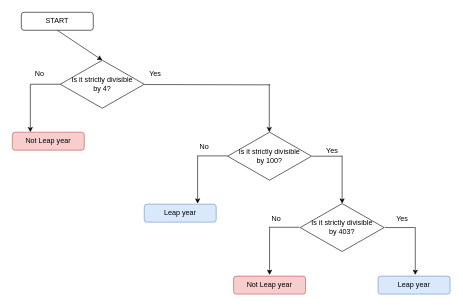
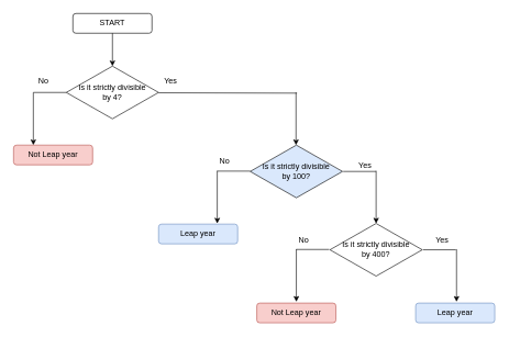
  <mxCell id="0" />
  <mxCell id="1" parent="0" />
- <mxCell id="2" value="START" style="rounded=1;whiteSpace=wrap;html=1;" vertex="1" parent="1"><mxGeometry x="35" y="20" width="120" height="30" as="geometry" /></mxCell>
+ <mxCell id="2" value="START" style="rounded=1;whiteSpace=wrap;html=1;" vertex="1" parent="1"><mxGeometry x="110" y="20" width="120" height="30" as="geometry" /></mxCell>
  <mxCell id="3" value="" style="endArrow=classic;html=1;rounded=0;exitX=0.5;exitY=1;exitDx=0;exitDy=0;" edge="1" parent="1" source="2"><mxGeometry width="50" height="50" relative="1" as="geometry"><mxPoint x="350" y="300" as="sourcePoint" /><mxPoint x="170" y="100" as="targetPoint" /></mxGeometry></mxCell>
  <mxCell id="4" value="Is it strictly divisible &lt;br&gt;by 4?" style="rhombus;whiteSpace=wrap;html=1;" vertex="1" parent="1"><mxGeometry x="100" y="100" width="140" height="80" as="geometry" /></mxCell>
  <mxCell id="5" value="" style="endArrow=none;html=1;rounded=0;" edge="1" parent="1"><mxGeometry width="50" height="50" relative="1" as="geometry"><mxPoint x="50" y="140" as="sourcePoint" /><mxPoint x="100" y="140" as="targetPoint" /></mxGeometry></mxCell>
  <mxCell id="6" value="" style="endArrow=classic;html=1;rounded=0;" edge="1" parent="1"><mxGeometry width="50" height="50" relative="1" as="geometry"><mxPoint x="50" y="140" as="sourcePoint" /><mxPoint x="50" y="220" as="targetPoint" /></mxGeometry></mxCell>
  <mxCell id="7" value="Not Leap year" style="rounded=1;whiteSpace=wrap;html=1;fillColor=#f8cecc;strokeColor=#b85450;" vertex="1" parent="1"><mxGeometry x="20" y="220" width="120" height="30" as="geometry" /></mxCell>
  <mxCell id="8" value="No" style="text;html=1;align=center;verticalAlign=middle;resizable=0;points=[];autosize=1;strokeColor=none;fillColor=none;" vertex="1" parent="1"><mxGeometry x="45" y="108" width="40" height="30" as="geometry" /></mxCell>
  <mxCell id="9" value="" style="endArrow=none;html=1;rounded=0;" edge="1" parent="1"><mxGeometry width="50" height="50" relative="1" as="geometry"><mxPoint x="240" y="140.5" as="sourcePoint" /><mxPoint x="450" y="141" as="targetPoint" /></mxGeometry></mxCell>
  <mxCell id="10" value="" style="endArrow=classic;html=1;rounded=0;" edge="1" parent="1"><mxGeometry width="50" height="50" relative="1" as="geometry"><mxPoint x="448.5" y="140" as="sourcePoint" /><mxPoint x="448.5" y="220" as="targetPoint" /></mxGeometry></mxCell>
  <mxCell id="11" value="Leap year" style="rounded=1;whiteSpace=wrap;html=1;fillColor=#dae8fc;strokeColor=#6c8ebf;" vertex="1" parent="1"><mxGeometry x="630" y="460" width="120" height="30" as="geometry" /></mxCell>
- <mxCell id="12" value="Is it strictly divisible &lt;br&gt;by 100?" style="rhombus;whiteSpace=wrap;html=1;" vertex="1" parent="1"><mxGeometry x="379" y="220" width="140" height="80" as="geometry" /></mxCell>
+ <mxCell id="12" value="Is it strictly divisible &lt;br&gt;by 100?" style="rhombus;whiteSpace=wrap;html=1;fillColor=#dae8fc;" vertex="1" parent="1"><mxGeometry x="379" y="220" width="140" height="80" as="geometry" /></mxCell>
  <mxCell id="13" value="" style="endArrow=none;html=1;rounded=0;" edge="1" parent="1"><mxGeometry width="50" height="50" relative="1" as="geometry"><mxPoint x="641" y="379" as="sourcePoint" /><mxPoint x="691" y="379" as="targetPoint" /></mxGeometry></mxCell>
  <mxCell id="14" value="" style="endArrow=none;html=1;rounded=0;" edge="1" parent="1"><mxGeometry width="50" height="50" relative="1" as="geometry"><mxPoint x="329" y="259.5" as="sourcePoint" /><mxPoint x="379" y="259.5" as="targetPoint" /></mxGeometry></mxCell>
  <mxCell id="15" value="" style="endArrow=classic;html=1;rounded=0;" edge="1" parent="1"><mxGeometry width="50" height="50" relative="1" as="geometry"><mxPoint x="692" y="378" as="sourcePoint" /><mxPoint x="692" y="458" as="targetPoint" /></mxGeometry></mxCell>
  <mxCell id="16" value="" style="endArrow=classic;html=1;rounded=0;" edge="1" parent="1"><mxGeometry width="50" height="50" relative="1" as="geometry"><mxPoint x="329" y="259" as="sourcePoint" /><mxPoint x="329" y="339" as="targetPoint" /></mxGeometry></mxCell>
  <mxCell id="17" value="No" style="text;html=1;align=center;verticalAlign=middle;resizable=0;points=[];autosize=1;strokeColor=none;fillColor=none;" vertex="1" parent="1"><mxGeometry x="320" y="230" width="40" height="30" as="geometry" /></mxCell>
  <mxCell id="18" value="Leap year" style="rounded=1;whiteSpace=wrap;html=1;fillColor=#dae8fc;strokeColor=#6c8ebf;" vertex="1" parent="1"><mxGeometry x="240" y="340" width="120" height="30" as="geometry" /></mxCell>
  <mxCell id="19" value="" style="endArrow=none;html=1;rounded=0;" edge="1" parent="1"><mxGeometry width="50" height="50" relative="1" as="geometry"><mxPoint x="520" y="260" as="sourcePoint" /><mxPoint x="570" y="260" as="targetPoint" /></mxGeometry></mxCell>
  <mxCell id="20" value="" style="endArrow=classic;html=1;rounded=0;" edge="1" parent="1"><mxGeometry width="50" height="50" relative="1" as="geometry"><mxPoint x="570" y="259" as="sourcePoint" /><mxPoint x="570" y="339" as="targetPoint" /></mxGeometry></mxCell>
  <mxCell id="21" value="Yes" style="text;html=1;align=center;verticalAlign=middle;resizable=0;points=[];autosize=1;strokeColor=none;fillColor=none;" vertex="1" parent="1"><mxGeometry x="238" y="107" width="40" height="30" as="geometry" /></mxCell>
  <mxCell id="22" value="Yes" style="text;html=1;align=center;verticalAlign=middle;resizable=0;points=[];autosize=1;strokeColor=none;fillColor=none;" vertex="1" parent="1"><mxGeometry x="533" y="236" width="40" height="30" as="geometry" /></mxCell>
  <mxCell id="23" value="Yes" style="text;html=1;align=center;verticalAlign=middle;resizable=0;points=[];autosize=1;strokeColor=none;fillColor=none;" vertex="1" parent="1"><mxGeometry x="650" y="350" width="40" height="30" as="geometry" /></mxCell>
- <mxCell id="24" value="Is it strictly divisible &lt;br&gt;by 403?" style="rhombus;whiteSpace=wrap;html=1;" vertex="1" parent="1"><mxGeometry x="500" y="339" width="140" height="80" as="geometry" /></mxCell>
+ <mxCell id="24" value="Is it strictly divisible &lt;br&gt;by 400?" style="rhombus;whiteSpace=wrap;html=1;" vertex="1" parent="1"><mxGeometry x="500" y="339" width="140" height="80" as="geometry" /></mxCell>
  <mxCell id="25" value="" style="endArrow=none;html=1;rounded=0;" edge="1" parent="1"><mxGeometry width="50" height="50" relative="1" as="geometry"><mxPoint x="449" y="378.5" as="sourcePoint" /><mxPoint x="499" y="378.5" as="targetPoint" /></mxGeometry></mxCell>
  <mxCell id="26" value="" style="endArrow=classic;html=1;rounded=0;" edge="1" parent="1"><mxGeometry width="50" height="50" relative="1" as="geometry"><mxPoint x="449" y="378" as="sourcePoint" /><mxPoint x="449" y="458" as="targetPoint" /></mxGeometry></mxCell>
  <mxCell id="27" value="Not Leap year" style="rounded=1;whiteSpace=wrap;html=1;fillColor=#f8cecc;strokeColor=#b85450;" vertex="1" parent="1"><mxGeometry x="389" y="460" width="120" height="30" as="geometry" /></mxCell>
  <mxCell id="28" value="No" style="text;html=1;align=center;verticalAlign=middle;resizable=0;points=[];autosize=1;strokeColor=none;fillColor=none;" vertex="1" parent="1"><mxGeometry x="440" y="350" width="40" height="30" as="geometry" /></mxCell>
